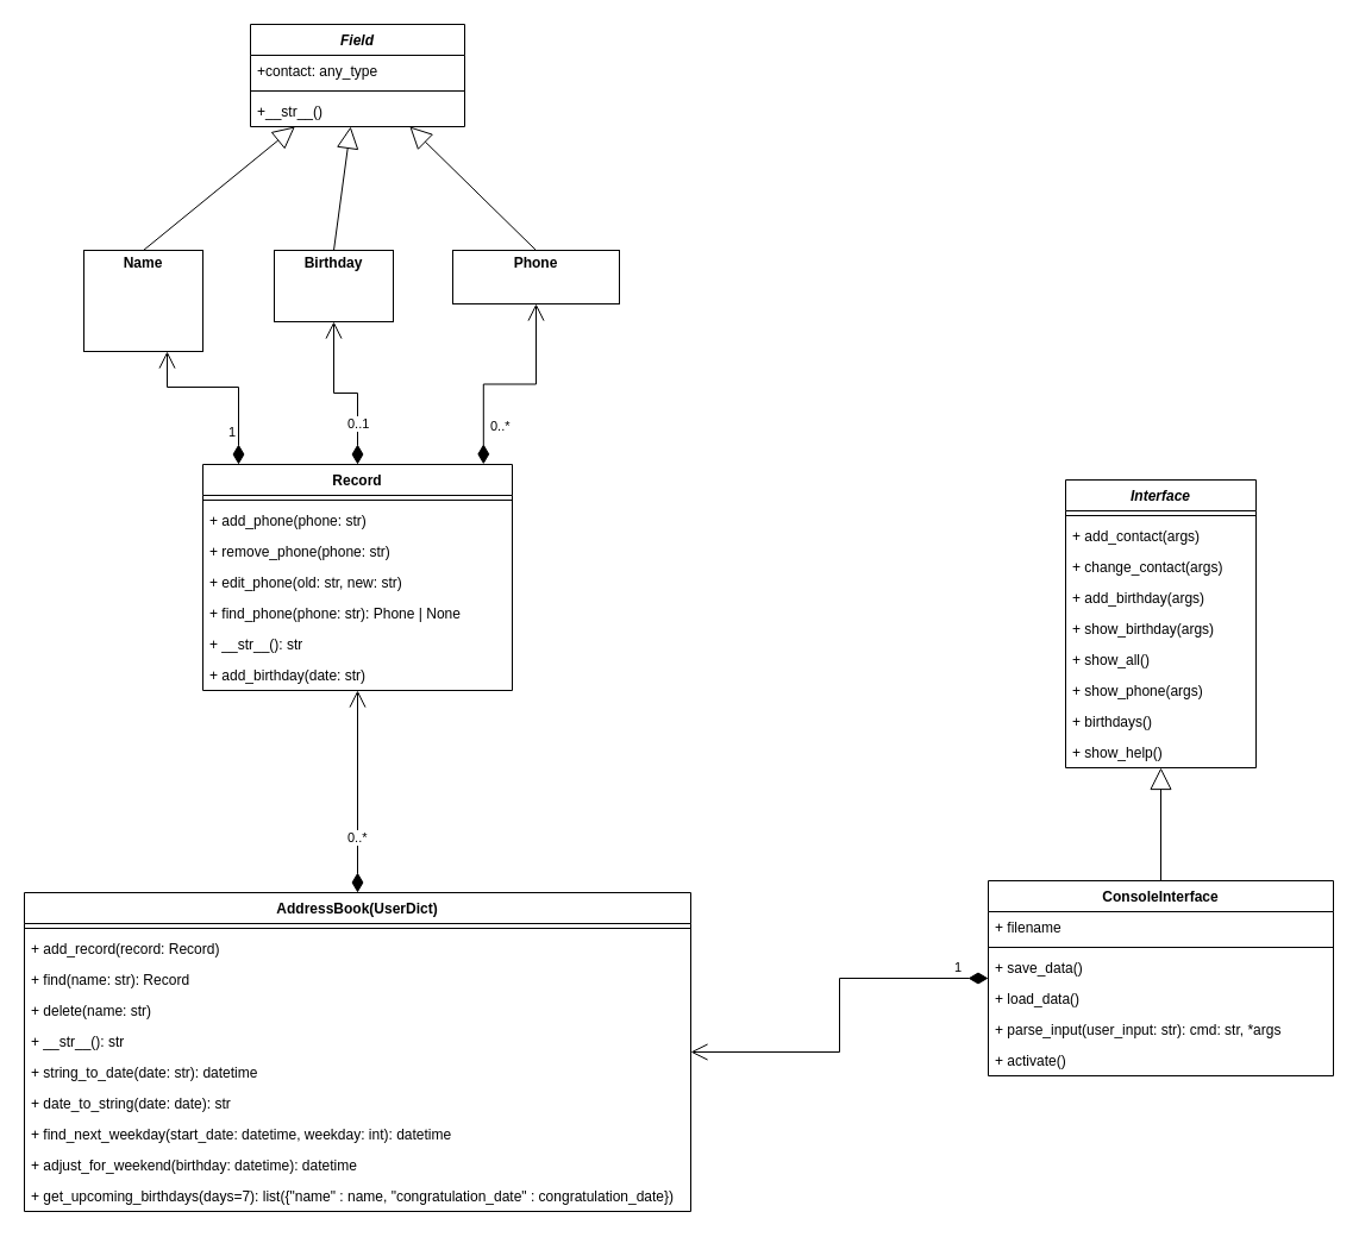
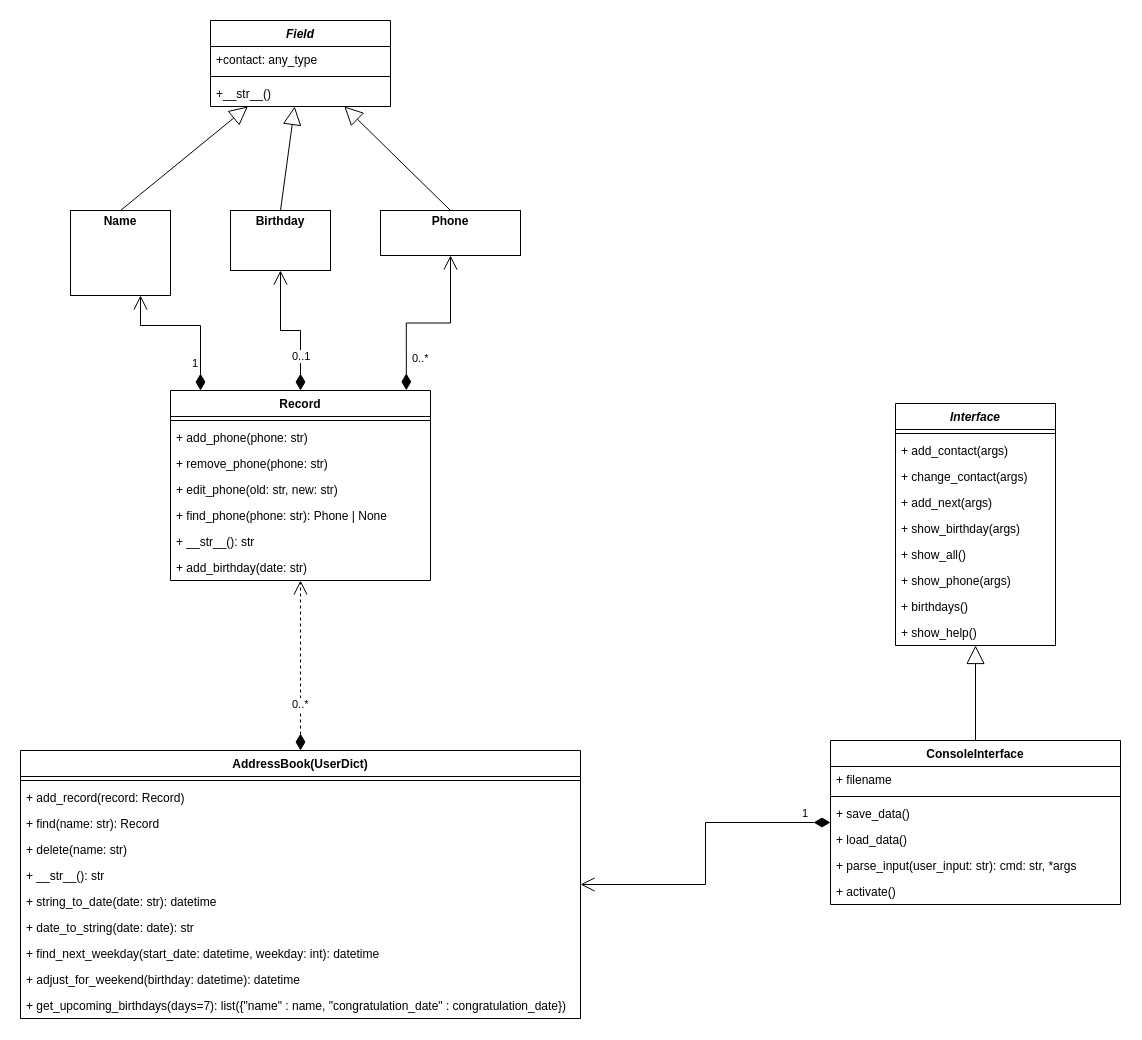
  <mxCell id="0" />
  <mxCell id="1" parent="0" />
  <mxCell id="2" value="&lt;i&gt;Field&lt;/i&gt;" style="swimlane;fontStyle=1;align=center;verticalAlign=top;childLayout=stackLayout;horizontal=1;startSize=26;horizontalStack=0;resizeParent=1;resizeParentMax=0;resizeLast=0;collapsible=1;marginBottom=0;whiteSpace=wrap;html=1;" vertex="1" parent="1"><mxGeometry x="210" width="180" height="86" as="geometry" y="20"><mxRectangle x="300" y="90" width="100" height="30" as="alternateBounds" /></mxGeometry></mxCell>
  <mxCell id="3" value="+contact: any_type" style="text;strokeColor=none;fillColor=none;align=left;verticalAlign=top;spacingLeft=4;spacingRight=4;overflow=hidden;rotatable=0;points=[[0,0.5],[1,0.5]];portConstraint=eastwest;whiteSpace=wrap;html=1;" vertex="1" parent="2"><mxGeometry y="26" width="180" height="26" as="geometry" /></mxCell>
  <mxCell id="4" value="" style="line;strokeWidth=1;fillColor=none;align=left;verticalAlign=middle;spacingTop=-1;spacingLeft=3;spacingRight=3;rotatable=0;labelPosition=right;points=[];portConstraint=eastwest;strokeColor=inherit;" vertex="1" parent="2"><mxGeometry y="52" width="180" height="8" as="geometry" /></mxCell>
  <mxCell id="5" value="+__str__()" style="text;strokeColor=none;fillColor=none;align=left;verticalAlign=top;spacingLeft=4;spacingRight=4;overflow=hidden;rotatable=0;points=[[0,0.5],[1,0.5]];portConstraint=eastwest;whiteSpace=wrap;html=1;" vertex="1" parent="2"><mxGeometry y="60" width="180" height="26" as="geometry" /></mxCell>
  <mxCell id="6" value="&lt;p style=&quot;margin:0px;margin-top:4px;text-align:center;&quot;&gt;&lt;b&gt;Name&lt;/b&gt;&lt;/p&gt;" style="verticalAlign=top;align=left;overflow=fill;html=1;whiteSpace=wrap;direction=west;" vertex="1" parent="1"><mxGeometry x="70" y="210" width="100" height="85" as="geometry" /></mxCell>
  <mxCell id="7" value="&lt;p style=&quot;margin:0px;margin-top:4px;text-align:center;&quot;&gt;&lt;b&gt;Birthday&lt;/b&gt;&lt;/p&gt;" style="verticalAlign=top;align=left;overflow=fill;html=1;whiteSpace=wrap;" vertex="1" parent="1"><mxGeometry x="230" y="210" width="100" height="60" as="geometry" /></mxCell>
  <mxCell id="8" value="" style="endArrow=block;endSize=16;endFill=0;html=1;rounded=0;exitX=0.5;exitY=0;exitDx=0;exitDy=0;" edge="1" parent="1" source="7" target="2"><mxGeometry width="160" relative="1" as="geometry"><mxPoint x="210" y="170" as="sourcePoint" /><mxPoint x="370" y="170" as="targetPoint" /></mxGeometry></mxCell>
  <mxCell id="9" value="" style="endArrow=block;endSize=16;endFill=0;html=1;rounded=0;exitX=0.5;exitY=1;exitDx=0;exitDy=0;" edge="1" parent="1" source="6" target="2"><mxGeometry x="-0.004" y="-2" width="160" relative="1" as="geometry"><mxPoint x="30" y="150" as="sourcePoint" /><mxPoint x="190" y="150" as="targetPoint" /><mxPoint as="offset" /></mxGeometry></mxCell>
  <mxCell id="10" value="&lt;p style=&quot;margin:0px;margin-top:4px;text-align:center;&quot;&gt;&lt;b&gt;Phone&lt;/b&gt;&lt;/p&gt;" style="verticalAlign=top;align=left;overflow=fill;html=1;whiteSpace=wrap;" vertex="1" parent="1"><mxGeometry x="380" y="210" width="140" height="45" as="geometry" /></mxCell>
  <mxCell id="11" value="" style="endArrow=block;endSize=16;endFill=0;html=1;rounded=0;exitX=0.5;exitY=0;exitDx=0;exitDy=0;" edge="1" parent="1" source="10" target="2"><mxGeometry width="160" relative="1" as="geometry"><mxPoint x="470" y="174" as="sourcePoint" /><mxPoint x="470" y="30" as="targetPoint" /></mxGeometry></mxCell>
  <mxCell id="12" value="Record" style="swimlane;fontStyle=1;align=center;verticalAlign=top;childLayout=stackLayout;horizontal=1;startSize=26;horizontalStack=0;resizeParent=1;resizeParentMax=0;resizeLast=0;collapsible=1;marginBottom=0;whiteSpace=wrap;html=1;" vertex="1" parent="1"><mxGeometry x="170" y="390" width="260" height="190" as="geometry" /></mxCell>
  <mxCell id="13" value="" style="line;strokeWidth=1;fillColor=none;align=left;verticalAlign=middle;spacingTop=-1;spacingLeft=3;spacingRight=3;rotatable=0;labelPosition=right;points=[];portConstraint=eastwest;strokeColor=inherit;" vertex="1" parent="12"><mxGeometry y="26" width="260" height="8" as="geometry" /></mxCell>
  <mxCell id="14" value="+ add_phone(phone: str)" style="text;strokeColor=none;fillColor=none;align=left;verticalAlign=top;spacingLeft=4;spacingRight=4;overflow=hidden;rotatable=0;points=[[0,0.5],[1,0.5]];portConstraint=eastwest;whiteSpace=wrap;html=1;" vertex="1" parent="12"><mxGeometry y="34" width="260" height="26" as="geometry" /></mxCell>
  <mxCell id="15" value="+ remove_phone(phone: str)" style="text;strokeColor=none;fillColor=none;align=left;verticalAlign=top;spacingLeft=4;spacingRight=4;overflow=hidden;rotatable=0;points=[[0,0.5],[1,0.5]];portConstraint=eastwest;whiteSpace=wrap;html=1;" vertex="1" parent="12"><mxGeometry y="60" width="260" height="26" as="geometry" /></mxCell>
  <mxCell id="16" value="+ edit_phone(old: str, new: str)" style="text;strokeColor=none;fillColor=none;align=left;verticalAlign=top;spacingLeft=4;spacingRight=4;overflow=hidden;rotatable=0;points=[[0,0.5],[1,0.5]];portConstraint=eastwest;whiteSpace=wrap;html=1;" vertex="1" parent="12"><mxGeometry y="86" width="260" height="26" as="geometry" /></mxCell>
  <mxCell id="17" value="+ find_phone(phone: str): Phone | None" style="text;strokeColor=none;fillColor=none;align=left;verticalAlign=top;spacingLeft=4;spacingRight=4;overflow=hidden;rotatable=0;points=[[0,0.5],[1,0.5]];portConstraint=eastwest;whiteSpace=wrap;html=1;" vertex="1" parent="12"><mxGeometry y="112" width="260" height="26" as="geometry" /></mxCell>
  <mxCell id="18" value="+ __str__(): str" style="text;strokeColor=none;fillColor=none;align=left;verticalAlign=top;spacingLeft=4;spacingRight=4;overflow=hidden;rotatable=0;points=[[0,0.5],[1,0.5]];portConstraint=eastwest;whiteSpace=wrap;html=1;" vertex="1" parent="12"><mxGeometry y="138" width="260" height="26" as="geometry" /></mxCell>
  <mxCell id="19" value="+ add_birthday(date: str)&amp;nbsp;" style="text;strokeColor=none;fillColor=none;align=left;verticalAlign=top;spacingLeft=4;spacingRight=4;overflow=hidden;rotatable=0;points=[[0,0.5],[1,0.5]];portConstraint=eastwest;whiteSpace=wrap;html=1;" vertex="1" parent="12"><mxGeometry y="164" width="260" height="26" as="geometry" /></mxCell>
  <mxCell id="20" value="1" style="endArrow=open;html=1;endSize=12;startArrow=diamondThin;startSize=14;startFill=1;edgeStyle=orthogonalEdgeStyle;align=left;verticalAlign=bottom;rounded=0;" edge="1" parent="1" source="12" target="6"><mxGeometry x="-0.765" y="10" relative="1" as="geometry"><mxPoint x="-10" y="450" as="sourcePoint" /><mxPoint x="70" y="340" as="targetPoint" /><Array as="points"><mxPoint x="200" y="325" /><mxPoint x="140" y="325" /></Array><mxPoint as="offset" /></mxGeometry></mxCell>
  <mxCell id="21" value="0..1" style="endArrow=open;html=1;endSize=12;startArrow=diamondThin;startSize=14;startFill=1;edgeStyle=orthogonalEdgeStyle;align=left;verticalAlign=bottom;rounded=0;exitX=0.5;exitY=0;exitDx=0;exitDy=0;" edge="1" parent="1" source="12" target="7"><mxGeometry x="-0.636" y="10" relative="1" as="geometry"><mxPoint x="280.07" y="360" as="sourcePoint" /><mxPoint x="289.95" y="250" as="targetPoint" /><Array as="points" /><mxPoint as="offset" /></mxGeometry></mxCell>
  <mxCell id="22" value="0..*" style="endArrow=open;html=1;endSize=12;startArrow=diamondThin;startSize=14;startFill=1;edgeStyle=orthogonalEdgeStyle;align=left;verticalAlign=bottom;rounded=0;exitX=0.907;exitY=-0.001;exitDx=0;exitDy=0;exitPerimeter=0;" edge="1" parent="1" source="12" target="10"><mxGeometry x="-0.744" y="-4" relative="1" as="geometry"><mxPoint x="400" y="320" as="sourcePoint" /><mxPoint x="560" y="320" as="targetPoint" /><mxPoint as="offset" /></mxGeometry></mxCell>
  <mxCell id="23" value="AddressBook(UserDict)" style="swimlane;fontStyle=1;align=center;verticalAlign=top;childLayout=stackLayout;horizontal=1;startSize=26;horizontalStack=0;resizeParent=1;resizeParentMax=0;resizeLast=0;collapsible=1;marginBottom=0;whiteSpace=wrap;html=1;" vertex="1" parent="1"><mxGeometry x="20" y="750" width="560" height="268" as="geometry" /></mxCell>
  <mxCell id="24" value="" style="line;strokeWidth=1;fillColor=none;align=left;verticalAlign=middle;spacingTop=-1;spacingLeft=3;spacingRight=3;rotatable=0;labelPosition=right;points=[];portConstraint=eastwest;strokeColor=inherit;" vertex="1" parent="23"><mxGeometry y="26" width="560" height="8" as="geometry" /></mxCell>
  <mxCell id="25" value="+ add_record(record: Record)" style="text;strokeColor=none;fillColor=none;align=left;verticalAlign=top;spacingLeft=4;spacingRight=4;overflow=hidden;rotatable=0;points=[[0,0.5],[1,0.5]];portConstraint=eastwest;whiteSpace=wrap;html=1;" vertex="1" parent="23"><mxGeometry y="34" width="560" height="26" as="geometry" /></mxCell>
  <mxCell id="26" value="+ find(name: str): Record" style="text;strokeColor=none;fillColor=none;align=left;verticalAlign=top;spacingLeft=4;spacingRight=4;overflow=hidden;rotatable=0;points=[[0,0.5],[1,0.5]];portConstraint=eastwest;whiteSpace=wrap;html=1;" vertex="1" parent="23"><mxGeometry y="60" width="560" height="26" as="geometry" /></mxCell>
  <mxCell id="27" value="+ delete(name: str)" style="text;strokeColor=none;fillColor=none;align=left;verticalAlign=top;spacingLeft=4;spacingRight=4;overflow=hidden;rotatable=0;points=[[0,0.5],[1,0.5]];portConstraint=eastwest;whiteSpace=wrap;html=1;" vertex="1" parent="23"><mxGeometry y="86" width="560" height="26" as="geometry" /></mxCell>
  <mxCell id="28" value="+ __str__(): str" style="text;strokeColor=none;fillColor=none;align=left;verticalAlign=top;spacingLeft=4;spacingRight=4;overflow=hidden;rotatable=0;points=[[0,0.5],[1,0.5]];portConstraint=eastwest;whiteSpace=wrap;html=1;" vertex="1" parent="23"><mxGeometry y="112" width="560" height="26" as="geometry" /></mxCell>
  <mxCell id="29" value="+ string_to_date(date: str): datetime" style="text;strokeColor=none;fillColor=none;align=left;verticalAlign=top;spacingLeft=4;spacingRight=4;overflow=hidden;rotatable=0;points=[[0,0.5],[1,0.5]];portConstraint=eastwest;whiteSpace=wrap;html=1;" vertex="1" parent="23"><mxGeometry y="138" width="560" height="26" as="geometry" /></mxCell>
  <mxCell id="30" value="+ date_to_string(date: date): str" style="text;strokeColor=none;fillColor=none;align=left;verticalAlign=top;spacingLeft=4;spacingRight=4;overflow=hidden;rotatable=0;points=[[0,0.5],[1,0.5]];portConstraint=eastwest;whiteSpace=wrap;html=1;" vertex="1" parent="23"><mxGeometry y="164" width="560" height="26" as="geometry" /></mxCell>
  <mxCell id="31" value="+ find_next_weekday(start_date: datetime, weekday: int): datetime&amp;nbsp;" style="text;strokeColor=none;fillColor=none;align=left;verticalAlign=top;spacingLeft=4;spacingRight=4;overflow=hidden;rotatable=0;points=[[0,0.5],[1,0.5]];portConstraint=eastwest;whiteSpace=wrap;html=1;" vertex="1" parent="23"><mxGeometry y="190" width="560" height="26" as="geometry" /></mxCell>
  <mxCell id="32" value="+ adjust_for_weekend(birthday: datetime): datetime" style="text;strokeColor=none;fillColor=none;align=left;verticalAlign=top;spacingLeft=4;spacingRight=4;overflow=hidden;rotatable=0;points=[[0,0.5],[1,0.5]];portConstraint=eastwest;whiteSpace=wrap;html=1;" vertex="1" parent="23"><mxGeometry y="216" width="560" height="26" as="geometry" /></mxCell>
  <mxCell id="33" value="+ get_upcoming_birthdays(days=7): list({&quot;name&quot; : name, &quot;congratulation_date&quot; : congratulation_date})" style="text;strokeColor=none;fillColor=none;align=left;verticalAlign=top;spacingLeft=4;spacingRight=4;overflow=hidden;rotatable=0;points=[[0,0.5],[1,0.5]];portConstraint=eastwest;whiteSpace=wrap;html=1;" vertex="1" parent="23"><mxGeometry y="242" width="560" height="26" as="geometry" /></mxCell>
- <mxCell id="34" value="0..*" style="endArrow=open;html=1;endSize=12;startArrow=diamondThin;startSize=14;startFill=1;edgeStyle=orthogonalEdgeStyle;align=left;verticalAlign=bottom;rounded=0;" edge="1" parent="1" source="23" target="12"><mxGeometry x="-0.565" y="10" relative="1" as="geometry"><mxPoint x="60" y="700" as="sourcePoint" /><mxPoint x="220" y="700" as="targetPoint" /><mxPoint as="offset" /></mxGeometry></mxCell>
+ <mxCell id="34" value="0..*" style="endArrow=open;html=1;endSize=12;startArrow=diamondThin;startSize=14;startFill=1;edgeStyle=orthogonalEdgeStyle;align=left;verticalAlign=bottom;rounded=0;dashed=1;" edge="1" parent="1" source="23" target="12"><mxGeometry x="-0.565" y="10" relative="1" as="geometry"><mxPoint x="60" y="700" as="sourcePoint" /><mxPoint x="220" y="700" as="targetPoint" /><mxPoint as="offset" /></mxGeometry></mxCell>
  <mxCell id="35" value="&lt;i&gt;Interface&lt;/i&gt;" style="swimlane;fontStyle=1;align=center;verticalAlign=top;childLayout=stackLayout;horizontal=1;startSize=26;horizontalStack=0;resizeParent=1;resizeParentMax=0;resizeLast=0;collapsible=1;marginBottom=0;whiteSpace=wrap;html=1;" vertex="1" parent="1"><mxGeometry x="895" y="403" width="160" height="242" as="geometry" /></mxCell>
  <mxCell id="36" value="" style="line;strokeWidth=1;fillColor=none;align=left;verticalAlign=middle;spacingTop=-1;spacingLeft=3;spacingRight=3;rotatable=0;labelPosition=right;points=[];portConstraint=eastwest;strokeColor=inherit;" vertex="1" parent="35"><mxGeometry y="26" width="160" height="8" as="geometry" /></mxCell>
  <mxCell id="37" value="+ add_contact(args)" style="text;strokeColor=none;fillColor=none;align=left;verticalAlign=top;spacingLeft=4;spacingRight=4;overflow=hidden;rotatable=0;points=[[0,0.5],[1,0.5]];portConstraint=eastwest;whiteSpace=wrap;html=1;" vertex="1" parent="35"><mxGeometry y="34" width="160" height="26" as="geometry" /></mxCell>
  <mxCell id="38" value="+ change_contact(args)" style="text;strokeColor=none;fillColor=none;align=left;verticalAlign=top;spacingLeft=4;spacingRight=4;overflow=hidden;rotatable=0;points=[[0,0.5],[1,0.5]];portConstraint=eastwest;whiteSpace=wrap;html=1;" vertex="1" parent="35"><mxGeometry y="60" width="160" height="26" as="geometry" /></mxCell>
- <mxCell id="39" value="+ add_birthday(args)" style="text;strokeColor=none;fillColor=none;align=left;verticalAlign=top;spacingLeft=4;spacingRight=4;overflow=hidden;rotatable=0;points=[[0,0.5],[1,0.5]];portConstraint=eastwest;whiteSpace=wrap;html=1;" vertex="1" parent="35"><mxGeometry y="86" width="160" height="26" as="geometry" /></mxCell>
+ <mxCell id="39" value="+ add_next(args)" style="text;strokeColor=none;fillColor=none;align=left;verticalAlign=top;spacingLeft=4;spacingRight=4;overflow=hidden;rotatable=0;points=[[0,0.5],[1,0.5]];portConstraint=eastwest;whiteSpace=wrap;html=1;" vertex="1" parent="35"><mxGeometry y="86" width="160" height="26" as="geometry" /></mxCell>
  <mxCell id="40" value="+ show_birthday(args)" style="text;strokeColor=none;fillColor=none;align=left;verticalAlign=top;spacingLeft=4;spacingRight=4;overflow=hidden;rotatable=0;points=[[0,0.5],[1,0.5]];portConstraint=eastwest;whiteSpace=wrap;html=1;" vertex="1" parent="35"><mxGeometry y="112" width="160" height="26" as="geometry" /></mxCell>
  <mxCell id="41" value="+ show_all()" style="text;strokeColor=none;fillColor=none;align=left;verticalAlign=top;spacingLeft=4;spacingRight=4;overflow=hidden;rotatable=0;points=[[0,0.5],[1,0.5]];portConstraint=eastwest;whiteSpace=wrap;html=1;" vertex="1" parent="35"><mxGeometry y="138" width="160" height="26" as="geometry" /></mxCell>
  <mxCell id="42" value="+ show_phone(args)" style="text;strokeColor=none;fillColor=none;align=left;verticalAlign=top;spacingLeft=4;spacingRight=4;overflow=hidden;rotatable=0;points=[[0,0.5],[1,0.5]];portConstraint=eastwest;whiteSpace=wrap;html=1;" vertex="1" parent="35"><mxGeometry y="164" width="160" height="26" as="geometry" /></mxCell>
  <mxCell id="43" value="+ birthdays()" style="text;strokeColor=none;fillColor=none;align=left;verticalAlign=top;spacingLeft=4;spacingRight=4;overflow=hidden;rotatable=0;points=[[0,0.5],[1,0.5]];portConstraint=eastwest;whiteSpace=wrap;html=1;" vertex="1" parent="35"><mxGeometry y="190" width="160" height="26" as="geometry" /></mxCell>
  <mxCell id="44" value="+ show_help()" style="text;strokeColor=none;fillColor=none;align=left;verticalAlign=top;spacingLeft=4;spacingRight=4;overflow=hidden;rotatable=0;points=[[0,0.5],[1,0.5]];portConstraint=eastwest;whiteSpace=wrap;html=1;" vertex="1" parent="35"><mxGeometry y="216" width="160" height="26" as="geometry" /></mxCell>
  <mxCell id="45" value="ConsoleInterface" style="swimlane;fontStyle=1;align=center;verticalAlign=top;childLayout=stackLayout;horizontal=1;startSize=26;horizontalStack=0;resizeParent=1;resizeParentMax=0;resizeLast=0;collapsible=1;marginBottom=0;whiteSpace=wrap;html=1;" vertex="1" parent="1"><mxGeometry x="830" y="740" width="290" height="164" as="geometry" /></mxCell>
  <mxCell id="46" value="+ filename" style="text;strokeColor=none;fillColor=none;align=left;verticalAlign=top;spacingLeft=4;spacingRight=4;overflow=hidden;rotatable=0;points=[[0,0.5],[1,0.5]];portConstraint=eastwest;whiteSpace=wrap;html=1;" vertex="1" parent="45"><mxGeometry y="26" width="290" height="26" as="geometry" /></mxCell>
  <mxCell id="47" value="" style="line;strokeWidth=1;fillColor=none;align=left;verticalAlign=middle;spacingTop=-1;spacingLeft=3;spacingRight=3;rotatable=0;labelPosition=right;points=[];portConstraint=eastwest;strokeColor=inherit;" vertex="1" parent="45"><mxGeometry y="52" width="290" height="8" as="geometry" /></mxCell>
  <mxCell id="48" value="+ save_data()" style="text;strokeColor=none;fillColor=none;align=left;verticalAlign=top;spacingLeft=4;spacingRight=4;overflow=hidden;rotatable=0;points=[[0,0.5],[1,0.5]];portConstraint=eastwest;whiteSpace=wrap;html=1;" vertex="1" parent="45"><mxGeometry y="60" width="290" height="26" as="geometry" /></mxCell>
  <mxCell id="49" value="+ load_data()" style="text;strokeColor=none;fillColor=none;align=left;verticalAlign=top;spacingLeft=4;spacingRight=4;overflow=hidden;rotatable=0;points=[[0,0.5],[1,0.5]];portConstraint=eastwest;whiteSpace=wrap;html=1;" vertex="1" parent="45"><mxGeometry y="86" width="290" height="26" as="geometry" /></mxCell>
  <mxCell id="50" value="+ parse_input(user_input: str): cmd: str, *args" style="text;strokeColor=none;fillColor=none;align=left;verticalAlign=top;spacingLeft=4;spacingRight=4;overflow=hidden;rotatable=0;points=[[0,0.5],[1,0.5]];portConstraint=eastwest;whiteSpace=wrap;html=1;" vertex="1" parent="45"><mxGeometry y="112" width="290" height="26" as="geometry" /></mxCell>
  <mxCell id="51" value="+ activate()" style="text;strokeColor=none;fillColor=none;align=left;verticalAlign=top;spacingLeft=4;spacingRight=4;overflow=hidden;rotatable=0;points=[[0,0.5],[1,0.5]];portConstraint=eastwest;whiteSpace=wrap;html=1;" vertex="1" parent="45"><mxGeometry y="138" width="290" height="26" as="geometry" /></mxCell>
  <mxCell id="52" value="" style="endArrow=block;endSize=16;endFill=0;html=1;rounded=0;" edge="1" parent="1" source="45" target="35"><mxGeometry width="160" relative="1" as="geometry"><mxPoint x="720" y="280" as="sourcePoint" /><mxPoint x="880" y="280" as="targetPoint" /></mxGeometry></mxCell>
  <mxCell id="53" value="1" style="endArrow=open;html=1;endSize=12;startArrow=diamondThin;startSize=14;startFill=1;edgeStyle=orthogonalEdgeStyle;align=left;verticalAlign=bottom;rounded=0;" edge="1" parent="1" source="45" target="23"><mxGeometry x="-0.808" relative="1" as="geometry"><mxPoint x="640" y="800" as="sourcePoint" /><mxPoint x="800" y="800" as="targetPoint" /><mxPoint as="offset" /></mxGeometry></mxCell>
